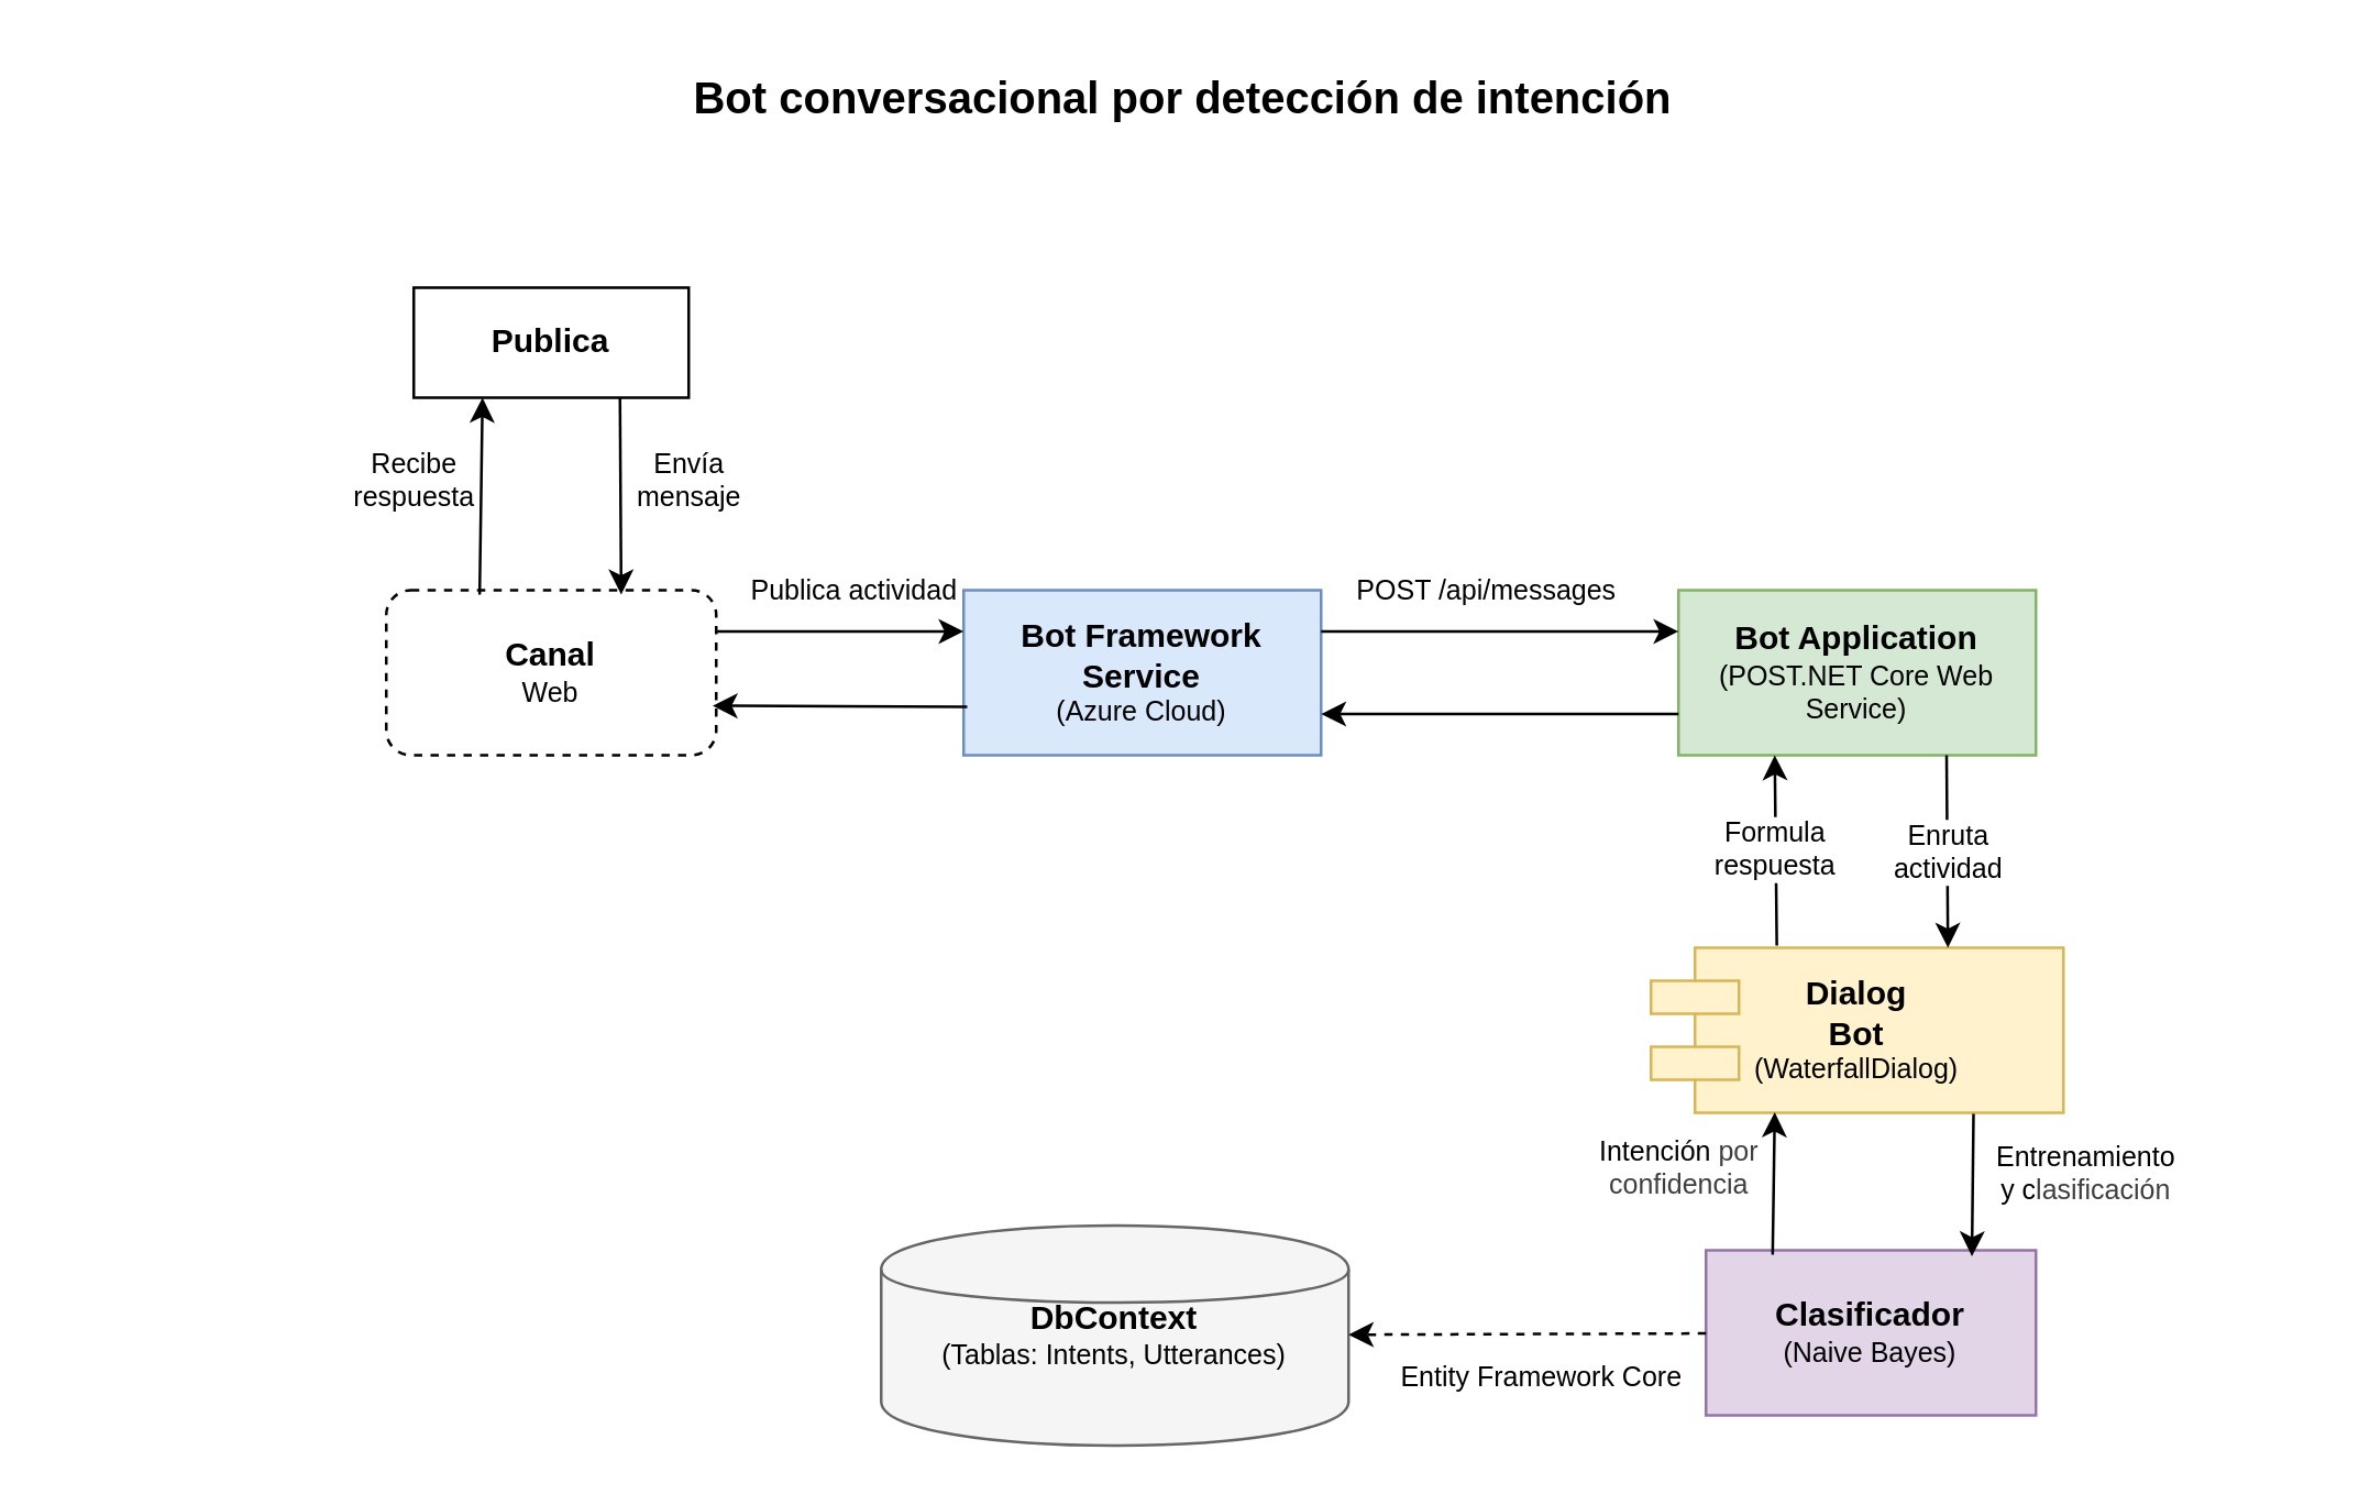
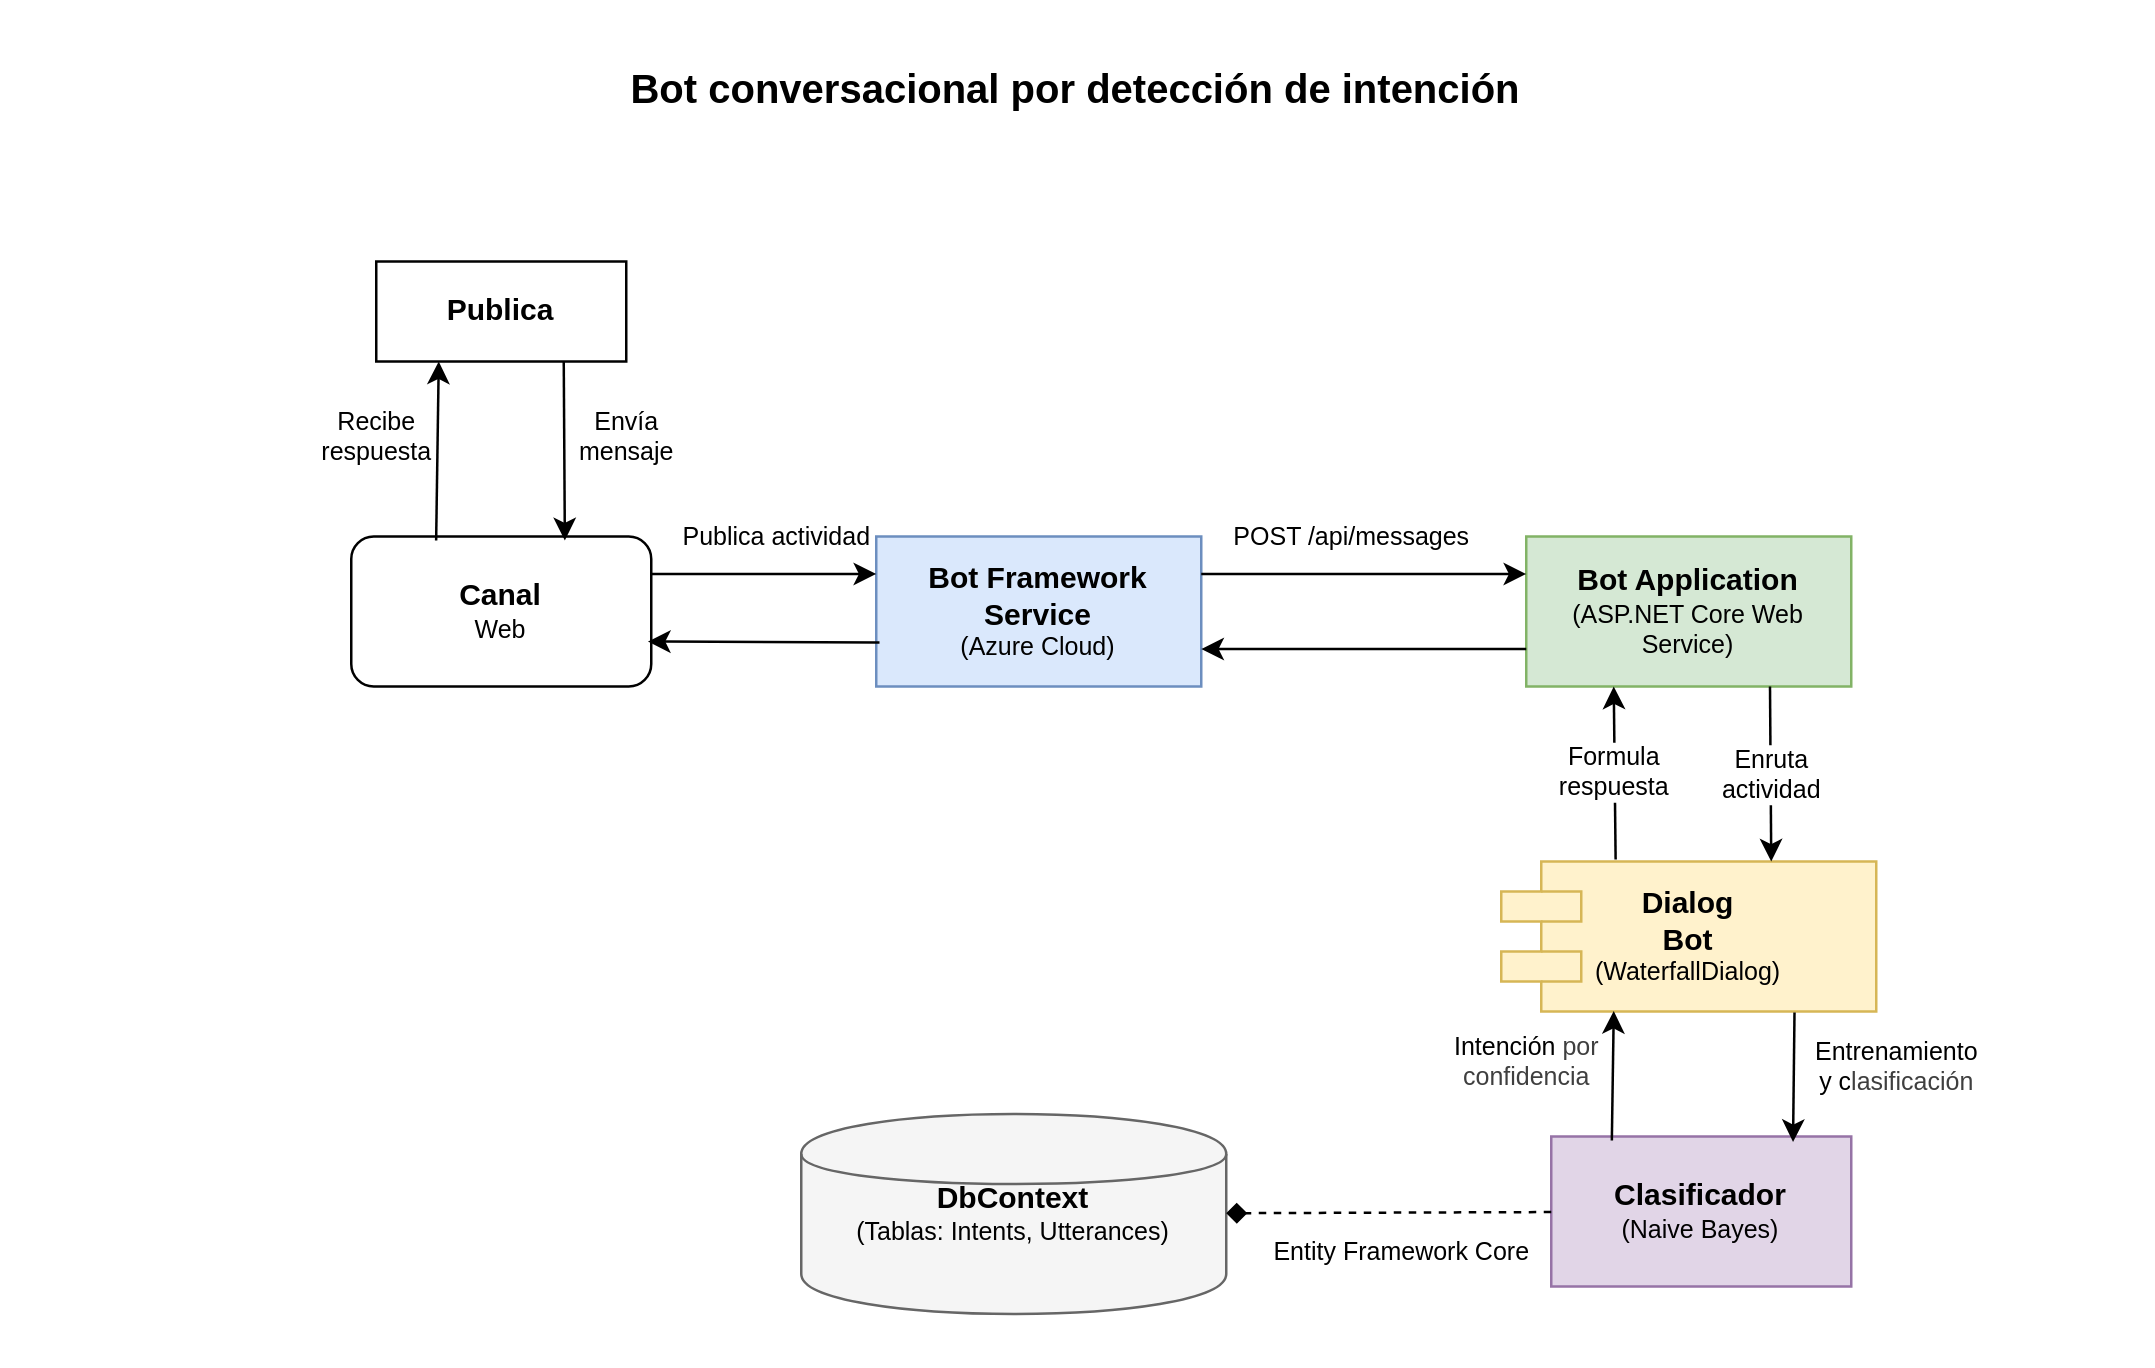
  <mxCell id="0" />
  <mxCell id="1" parent="0" />
  <mxCell id="2" value="&lt;b&gt;Publica&lt;/b&gt;" style="rounded=0;whiteSpace=wrap;html=1;fontSize=12;" parent="1" vertex="1"><mxGeometry x="150" y="104" width="100" height="40" as="geometry" /></mxCell>
- <mxCell id="3" value="&lt;b&gt;Canal&lt;/b&gt;&lt;div style=&quot;font-size: 10px&quot;&gt;Web&lt;/div&gt;" style="rounded=1;whiteSpace=wrap;html=1;fontSize=12;dashed=1;" parent="1" vertex="1"><mxGeometry x="140" y="214" width="120" height="60" as="geometry" /></mxCell>
+ <mxCell id="3" value="&lt;b&gt;Canal&lt;/b&gt;&lt;div style=&quot;font-size: 10px&quot;&gt;Web&lt;/div&gt;" style="rounded=1;whiteSpace=wrap;html=1;fontSize=12;" parent="1" vertex="1"><mxGeometry x="140" y="214" width="120" height="60" as="geometry" /></mxCell>
  <mxCell id="4" value="&lt;b&gt;Bot Framework Service&lt;/b&gt;&lt;div style=&quot;font-size: 10px&quot;&gt;(Azure Cloud)&lt;/div&gt;" style="shape=server;whiteSpace=wrap;html=1;fontSize=12;fillColor=#DAE8FC;strokeColor=#6C8EBF;" parent="1" vertex="1"><mxGeometry x="350" y="214" width="130" height="60" as="geometry" /></mxCell>
- <mxCell id="5" value="&lt;b&gt;Bot Application&lt;/b&gt;&lt;div style=&quot;font-size: 10px&quot;&gt;(POST.NET Core Web Service)&lt;/div&gt;" style="shape=server;whiteSpace=wrap;html=1;fontSize=12;fillColor=#D5E8D4;strokeColor=#82B366;" parent="1" vertex="1"><mxGeometry x="610" y="214" width="130" height="60" as="geometry" /></mxCell>
+ <mxCell id="5" value="&lt;b&gt;Bot Application&lt;/b&gt;&lt;div style=&quot;font-size: 10px&quot;&gt;(ASP.NET Core Web Service)&lt;/div&gt;" style="shape=server;whiteSpace=wrap;html=1;fontSize=12;fillColor=#D5E8D4;strokeColor=#82B366;" parent="1" vertex="1"><mxGeometry x="610" y="214" width="130" height="60" as="geometry" /></mxCell>
  <mxCell id="6" value="&lt;b&gt;Dialog&lt;/b&gt;&lt;div&gt;&lt;b&gt;Bot&lt;/b&gt;&lt;div style=&quot;font-size: 10px&quot;&gt;(WaterfallDialog)&lt;/div&gt;&lt;/div&gt;" style="shape=component;whiteSpace=wrap;html=1;fontSize=12;fillColor=#FFF2CC;strokeColor=#D6B656;" parent="1" vertex="1"><mxGeometry x="600" y="344" width="150" height="60" as="geometry" /></mxCell>
  <mxCell id="7" value="&lt;b&gt;Clasificador&lt;/b&gt;&lt;div style=&quot;font-size: 10px&quot;&gt;(Naive Bayes)&lt;/div&gt;" style="shape=gear;whiteSpace=wrap;html=1;fontSize=12;fillColor=#E1D5E7;strokeColor=#9673A6;" parent="1" vertex="1"><mxGeometry x="620" y="454" width="120" height="60" as="geometry" /></mxCell>
  <mxCell id="8" value="&lt;b&gt;DbContext&lt;/b&gt;&lt;div style=&quot;font-size: 10px&quot;&gt;(Tablas: Intents, Utterances)&lt;/div&gt;" style="shape=cylinder;whiteSpace=wrap;html=1;fontSize=12;fillColor=#f5f5f5;strokeColor=#666666;" parent="1" vertex="1"><mxGeometry x="320" y="445" width="170" height="80" as="geometry" /></mxCell>
  <mxCell id="9" value="Envía&lt;div&gt;mensaje&lt;/div&gt;" style="edgeStyle=none;rounded=0;orthogonalLoop=1;jettySize=auto;html=1;fontSize=10;endArrow=classic;endFill=1;exitX=0.75;exitY=1;exitDx=0;exitDy=0;entryX=0.712;entryY=0.026;entryDx=0;entryDy=0;entryPerimeter=0;" parent="1" source="2" target="3" edge="1"><mxGeometry x="-0.157" y="25" relative="1" as="geometry"><mxPoint as="offset" /></mxGeometry></mxCell>
  <mxCell id="10" value="Publica actividad" style="edgeStyle=none;rounded=0;orthogonalLoop=1;jettySize=auto;html=1;fontSize=10;endArrow=classic;endFill=1;exitX=1;exitY=0.25;exitDx=0;exitDy=0;entryX=0;entryY=0.25;entryDx=0;entryDy=0;" parent="1" source="3" target="4" edge="1"><mxGeometry x="0.111" y="15" relative="1" as="geometry"><mxPoint as="offset" /></mxGeometry></mxCell>
  <mxCell id="11" value="POST /api/messages" style="edgeStyle=none;rounded=0;orthogonalLoop=1;jettySize=auto;html=1;fontSize=10;endArrow=classic;endFill=1;exitX=1;exitY=0.25;exitDx=0;exitDy=0;entryX=0;entryY=0.25;entryDx=0;entryDy=0;" parent="1" source="4" target="5" edge="1"><mxGeometry x="-0.077" y="15" relative="1" as="geometry"><mxPoint as="offset" /></mxGeometry></mxCell>
  <mxCell id="12" value="Enruta&lt;div&gt;actividad&lt;/div&gt;" style="edgeStyle=none;rounded=0;orthogonalLoop=1;jettySize=auto;html=1;fontSize=10;endArrow=classic;endFill=1;exitX=0.75;exitY=1;exitDx=0;exitDy=0;" parent="1" source="5" edge="1"><mxGeometry relative="1" as="geometry"><mxPoint x="708" y="344" as="targetPoint" /></mxGeometry></mxCell>
  <mxCell id="13" value="Entrenamiento&lt;br&gt;y c&lt;span style=&quot;color: rgb(63, 63, 63); background-color: light-dark(#ffffff, var(--ge-dark-color, #121212));&quot;&gt;lasificación&lt;/span&gt;" style="edgeStyle=none;rounded=0;orthogonalLoop=1;jettySize=auto;html=1;fontSize=10;endArrow=classic;endFill=1;exitX=0.782;exitY=1.007;exitDx=0;exitDy=0;exitPerimeter=0;entryX=0.806;entryY=0.037;entryDx=0;entryDy=0;entryPerimeter=0;" parent="1" source="6" target="7" edge="1"><mxGeometry x="-0.172" y="41" relative="1" as="geometry"><mxPoint x="717" y="450" as="targetPoint" /><mxPoint as="offset" /></mxGeometry></mxCell>
- <mxCell id="14" value="Entity Framework Core" style="edgeStyle=none;rounded=0;orthogonalLoop=1;jettySize=auto;html=1;fontSize=10;endArrow=classic;endFill=1;dashed=1;" parent="1" source="7" target="8" edge="1"><mxGeometry x="-0.076" y="16" relative="1" as="geometry"><mxPoint as="offset" /></mxGeometry></mxCell>
+ <mxCell id="14" value="Entity Framework Core" style="edgeStyle=none;rounded=0;orthogonalLoop=1;jettySize=auto;html=1;fontSize=10;endArrow=diamond;endFill=1;dashed=1;" parent="1" source="7" target="8" edge="1"><mxGeometry x="-0.076" y="16" relative="1" as="geometry"><mxPoint as="offset" /></mxGeometry></mxCell>
  <mxCell id="15" value="Intención&amp;nbsp;&lt;span style=&quot;color: rgb(63, 63, 63); background-color: light-dark(#ffffff, var(--ge-dark-color, #121212));&quot;&gt;por&lt;/span&gt;&lt;div&gt;&lt;span style=&quot;color: rgb(63, 63, 63); background-color: light-dark(#ffffff, var(--ge-dark-color, #121212));&quot;&gt;confidencia&lt;/span&gt;&lt;/div&gt;" style="edgeStyle=none;rounded=0;orthogonalLoop=1;jettySize=auto;html=1;fontSize=10;endArrow=classic;endFill=1;exitX=0.202;exitY=0.026;exitDx=0;exitDy=0;entryX=0.3;entryY=0.997;entryDx=0;entryDy=0;exitPerimeter=0;entryPerimeter=0;" parent="1" source="7" target="6" edge="1"><mxGeometry x="0.204" y="35" relative="1" as="geometry"><mxPoint as="offset" /></mxGeometry></mxCell>
  <mxCell id="16" value="Formula&lt;div&gt;respuesta&lt;/div&gt;" style="edgeStyle=none;rounded=0;orthogonalLoop=1;jettySize=auto;html=1;fontSize=10;endArrow=classic;endFill=1;exitX=0.305;exitY=-0.014;exitDx=0;exitDy=0;exitPerimeter=0;" parent="1" source="6" edge="1"><mxGeometry relative="1" as="geometry"><mxPoint x="645" y="274" as="targetPoint" /></mxGeometry></mxCell>
  <mxCell id="17" value="" style="edgeStyle=none;rounded=0;orthogonalLoop=1;jettySize=auto;html=1;fontSize=10;endArrow=classic;endFill=1;exitX=0;exitY=0.75;exitDx=0;exitDy=0;entryX=1;entryY=0.75;entryDx=0;entryDy=0;" parent="1" source="5" target="4" edge="1"><mxGeometry relative="1" as="geometry" /></mxCell>
  <mxCell id="18" value="" style="edgeStyle=none;rounded=0;orthogonalLoop=1;jettySize=auto;html=1;fontSize=10;endArrow=classic;endFill=1;exitX=0.01;exitY=0.706;exitDx=0;exitDy=0;entryX=0.989;entryY=0.7;entryDx=0;entryDy=0;exitPerimeter=0;entryPerimeter=0;" parent="1" source="4" target="3" edge="1"><mxGeometry relative="1" as="geometry" /></mxCell>
  <mxCell id="19" value="Recibe&lt;div&gt;respuesta&lt;/div&gt;" style="edgeStyle=none;rounded=0;orthogonalLoop=1;jettySize=auto;html=1;fontSize=10;endArrow=classic;endFill=1;exitX=0.283;exitY=0.026;exitDx=0;exitDy=0;entryX=0.25;entryY=1;entryDx=0;entryDy=0;exitPerimeter=0;" parent="1" source="3" target="2" edge="1"><mxGeometry x="0.152" y="25" relative="1" as="geometry"><mxPoint x="360" y="324" as="sourcePoint" /><mxPoint x="180" y="274" as="targetPoint" /><mxPoint as="offset" /></mxGeometry></mxCell>
  <mxCell id="20" value="&lt;b&gt;Bot conversacional por detección de intención&lt;/b&gt;" style="text;html=1;strokeColor=none;fillColor=none;align=center;verticalAlign=middle;whiteSpace=wrap;rounded=0;fontSize=16;" parent="1" vertex="1"><mxGeometry y="20" width="820" height="30" as="geometry" x="20" /></mxCell>
